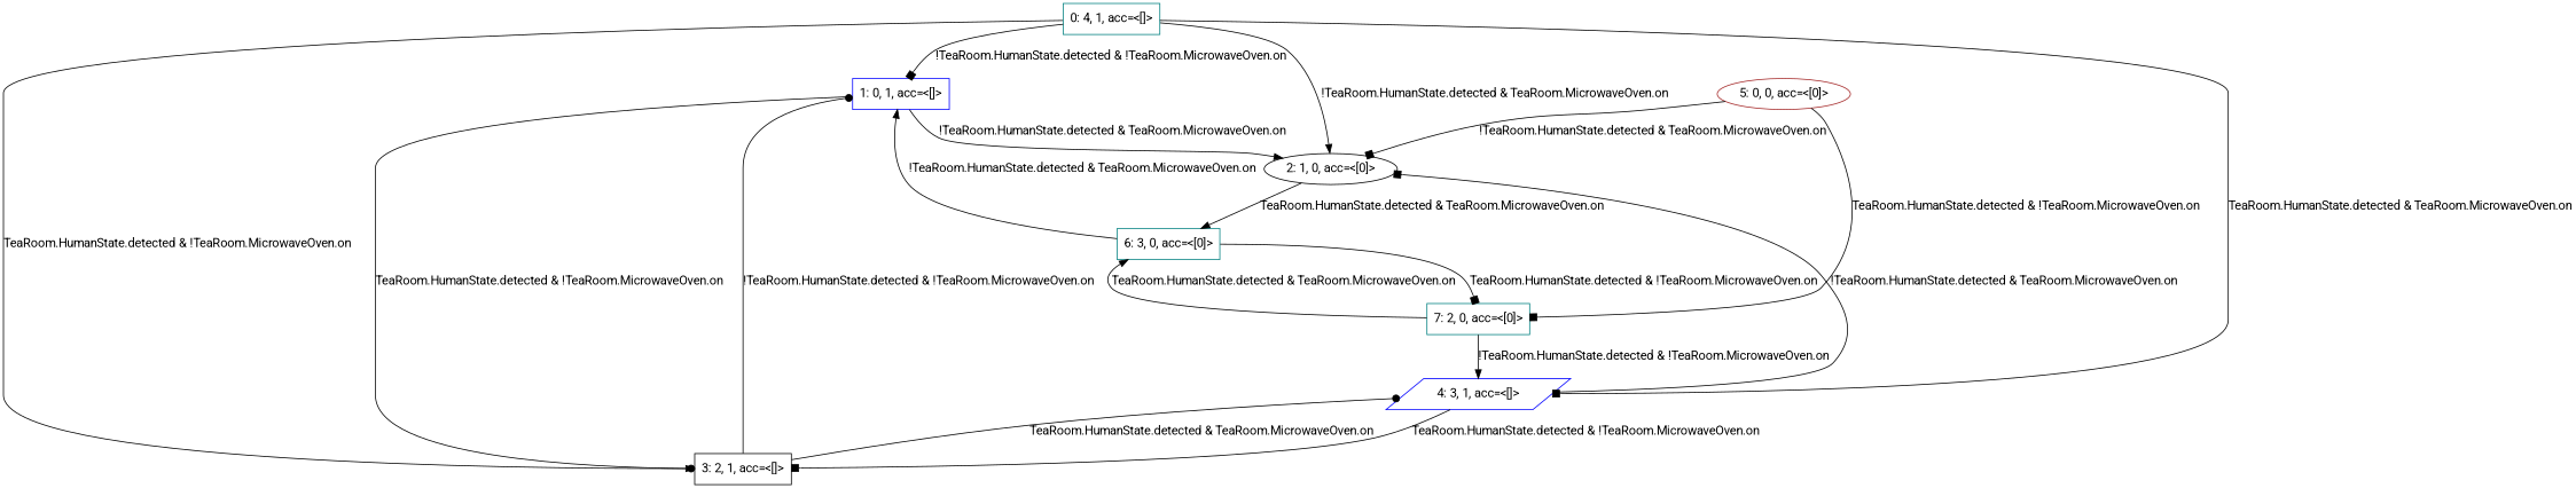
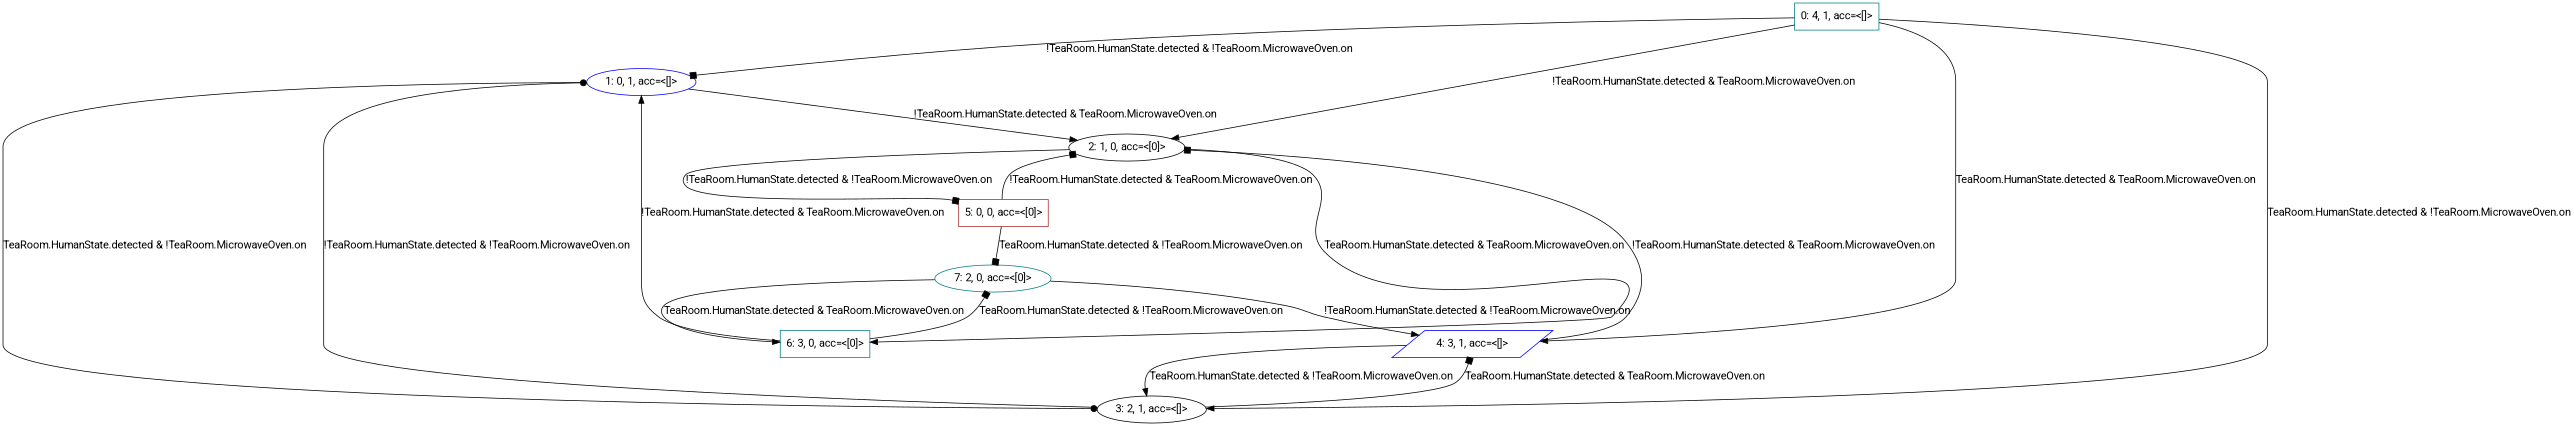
  digraph {
    fontname=Roboto
    node [color=teal fontname=Roboto shape=box]
    edge [arrowhead=normal fontname=Roboto]
    n1 [label="0: 4, 1, acc=<[]>"]
-   n2 [color=blue label="1: 0, 1, acc=<[]>"]
+   n2 [color=blue label="1: 0, 1, acc=<[]>" shape=ellipse]
    n3 [color=black label="2: 1, 0, acc=<[0]>" shape=ellipse]
-   n4 [color=black label="3: 2, 1, acc=<[]>"]
+   n4 [color=black label="3: 2, 1, acc=<[]>" shape=ellipse]
    n5 [color=blue label="4: 3, 1, acc=<[]>" shape=parallelogram]
-   n6 [color=brown label="5: 0, 0, acc=<[0]>" shape=ellipse]
+   n6 [color=brown label="5: 0, 0, acc=<[0]>"]
    n7 [label="6: 3, 0, acc=<[0]>"]
-   n8 [label="7: 2, 0, acc=<[0]>"]
+   n8 [label="7: 2, 0, acc=<[0]>" shape=ellipse]
    n1 -> n2 [arrowhead=box label="!TeaRoom.HumanState.detected & !TeaRoom.MicrowaveOven.on"]
    n1 -> n3 [label="!TeaRoom.HumanState.detected & TeaRoom.MicrowaveOven.on"]
    n1 -> n4 [label="TeaRoom.HumanState.detected & !TeaRoom.MicrowaveOven.on"]
-   n1 -> n5 [arrowhead=box label="TeaRoom.HumanState.detected & TeaRoom.MicrowaveOven.on"]
+   n1 -> n5 [label="TeaRoom.HumanState.detected & TeaRoom.MicrowaveOven.on"]
    n2 -> n3 [label="!TeaRoom.HumanState.detected & TeaRoom.MicrowaveOven.on"]
    n2 -> n4 [arrowhead=dot label="TeaRoom.HumanState.detected & !TeaRoom.MicrowaveOven.on"]
+   n3 -> n6 [arrowhead=box label="!TeaRoom.HumanState.detected & !TeaRoom.MicrowaveOven.on"]
    n3 -> n7 [label="TeaRoom.HumanState.detected & TeaRoom.MicrowaveOven.on"]
    n4 -> n2 [arrowhead=dot label="!TeaRoom.HumanState.detected & !TeaRoom.MicrowaveOven.on"]
-   n4 -> n5 [arrowhead=dot label="TeaRoom.HumanState.detected & TeaRoom.MicrowaveOven.on"]
+   n4 -> n5 [arrowhead=box label="TeaRoom.HumanState.detected & TeaRoom.MicrowaveOven.on"]
    n5 -> n3 [arrowhead=box label="!TeaRoom.HumanState.detected & TeaRoom.MicrowaveOven.on"]
-   n5 -> n4 [arrowhead=box label="TeaRoom.HumanState.detected & !TeaRoom.MicrowaveOven.on"]
+   n5 -> n4 [label="TeaRoom.HumanState.detected & !TeaRoom.MicrowaveOven.on"]
    n6 -> n3 [arrowhead=box label="!TeaRoom.HumanState.detected & TeaRoom.MicrowaveOven.on"]
    n6 -> n8 [arrowhead=box label="TeaRoom.HumanState.detected & !TeaRoom.MicrowaveOven.on"]
    n7 -> n2 [label="!TeaRoom.HumanState.detected & TeaRoom.MicrowaveOven.on"]
    n7 -> n8 [arrowhead=box label="TeaRoom.HumanState.detected & !TeaRoom.MicrowaveOven.on"]
    n8 -> n5 [label="!TeaRoom.HumanState.detected & !TeaRoom.MicrowaveOven.on"]
    n8 -> n7 [label="TeaRoom.HumanState.detected & TeaRoom.MicrowaveOven.on"]
  }
